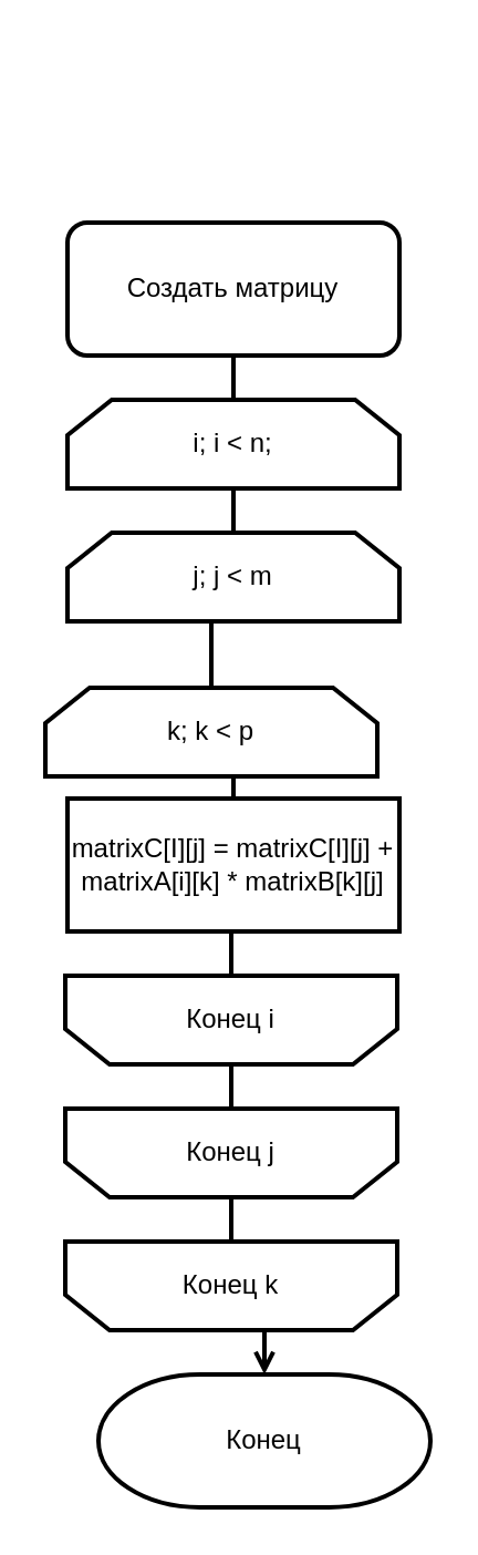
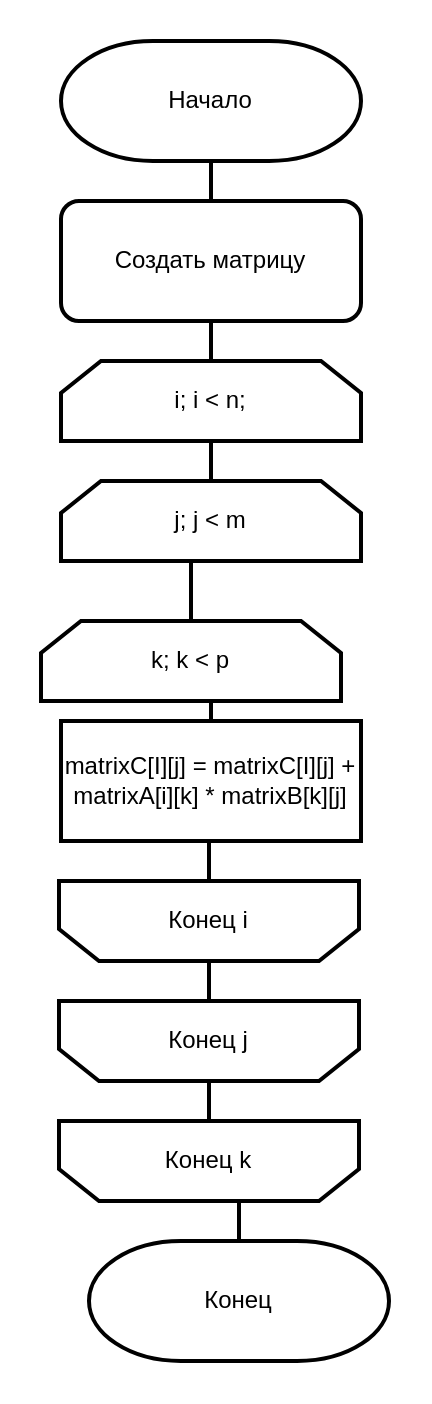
  <mxCell id="0" />
  <mxCell id="1" parent="0" />
+ <mxCell id="2" style="edgeStyle=orthogonalEdgeStyle;rounded=0;orthogonalLoop=1;jettySize=auto;html=1;exitX=0.5;exitY=1;exitDx=0;exitDy=0;exitPerimeter=0;entryX=0.5;entryY=0;entryDx=0;entryDy=0;strokeWidth=2;endArrow=none;endFill=0;" parent="1" source="3" target="5" edge="1"><mxGeometry relative="1" as="geometry" /></mxCell>
+ <mxCell id="3" value="Начало" style="strokeWidth=2;html=1;shape=mxgraph.flowchart.terminator;whiteSpace=wrap;" parent="1" vertex="1"><mxGeometry x="30" y="20" width="150" height="60" as="geometry" /></mxCell>
  <mxCell id="4" style="edgeStyle=orthogonalEdgeStyle;rounded=0;orthogonalLoop=1;jettySize=auto;html=1;exitX=0.5;exitY=1;exitDx=0;exitDy=0;entryX=0.5;entryY=0;entryDx=0;entryDy=0;strokeWidth=2;endArrow=none;endFill=0;" parent="1" source="5" target="7" edge="1"><mxGeometry relative="1" as="geometry" /></mxCell>
  <mxCell id="5" value="Создать матрицу" style="whiteSpace=wrap;html=1;strokeWidth=2;rounded=1;" parent="1" vertex="1"><mxGeometry x="30" y="100" width="150" height="60" as="geometry" /></mxCell>
  <mxCell id="6" style="edgeStyle=orthogonalEdgeStyle;rounded=0;orthogonalLoop=1;jettySize=auto;html=1;exitX=0.5;exitY=1;exitDx=0;exitDy=0;entryX=0.5;entryY=0;entryDx=0;entryDy=0;strokeWidth=2;endArrow=none;endFill=0;" parent="1" source="7" target="9" edge="1"><mxGeometry relative="1" as="geometry" /></mxCell>
  <mxCell id="7" value="i; i &amp;lt; n;" style="shape=loopLimit;whiteSpace=wrap;html=1;strokeWidth=2;" parent="1" vertex="1"><mxGeometry x="30" y="180" width="150" height="40" as="geometry" /></mxCell>
  <mxCell id="8" style="edgeStyle=orthogonalEdgeStyle;rounded=0;orthogonalLoop=1;jettySize=auto;html=1;exitX=0.5;exitY=1;exitDx=0;exitDy=0;entryX=0.5;entryY=0;entryDx=0;entryDy=0;strokeWidth=2;endArrow=none;endFill=0;" parent="1" source="9" target="11" edge="1"><mxGeometry relative="1" as="geometry" /></mxCell>
  <mxCell id="9" value="j; j &amp;lt; m" style="shape=loopLimit;whiteSpace=wrap;html=1;strokeWidth=2;" parent="1" vertex="1"><mxGeometry x="30" y="240" width="150" height="40" as="geometry" /></mxCell>
  <mxCell id="10" style="edgeStyle=orthogonalEdgeStyle;rounded=0;orthogonalLoop=1;jettySize=auto;html=1;exitX=0.5;exitY=1;exitDx=0;exitDy=0;entryX=0.5;entryY=0;entryDx=0;entryDy=0;strokeWidth=2;endArrow=none;endFill=0;" edge="1" parent="1" source="11" target="13"><mxGeometry relative="1" as="geometry" /></mxCell>
  <mxCell id="11" value="k; k &amp;lt; p" style="shape=loopLimit;whiteSpace=wrap;html=1;strokeWidth=2;" parent="1" vertex="1"><mxGeometry x="20" y="310" width="150" height="40" as="geometry" /></mxCell>
  <mxCell id="12" style="edgeStyle=orthogonalEdgeStyle;rounded=0;orthogonalLoop=1;jettySize=auto;html=1;exitX=0.5;exitY=1;exitDx=0;exitDy=0;entryX=0.5;entryY=1;entryDx=0;entryDy=0;strokeWidth=2;endArrow=none;endFill=0;" parent="1" source="13" target="15" edge="1"><mxGeometry relative="1" as="geometry" /></mxCell>
  <mxCell id="13" value="matrixC[I][j] = matrixC[I][j] + matrixA[i][k] * matrixB[k][j]" style="rounded=0;whiteSpace=wrap;html=1;strokeWidth=2;" parent="1" vertex="1"><mxGeometry x="30" y="360" width="150" height="60" as="geometry" /></mxCell>
  <mxCell id="14" style="edgeStyle=orthogonalEdgeStyle;rounded=0;orthogonalLoop=1;jettySize=auto;html=1;exitX=0.5;exitY=0;exitDx=0;exitDy=0;entryX=0.5;entryY=1;entryDx=0;entryDy=0;strokeWidth=2;endArrow=none;endFill=0;" parent="1" source="15" target="17" edge="1"><mxGeometry relative="1" as="geometry" /></mxCell>
  <mxCell id="15" value="Конец i" style="shape=loopLimit;whiteSpace=wrap;html=1;direction=west;strokeWidth=2;" parent="1" vertex="1"><mxGeometry x="29" y="440" width="150" height="40" as="geometry" /></mxCell>
  <mxCell id="16" style="edgeStyle=orthogonalEdgeStyle;rounded=0;orthogonalLoop=1;jettySize=auto;html=1;exitX=0.5;exitY=0;exitDx=0;exitDy=0;entryX=0.5;entryY=1;entryDx=0;entryDy=0;strokeWidth=2;endArrow=none;endFill=0;" parent="1" source="17" target="18" edge="1"><mxGeometry relative="1" as="geometry" /></mxCell>
  <mxCell id="17" value="Конец j" style="shape=loopLimit;whiteSpace=wrap;html=1;direction=west;strokeWidth=2;" parent="1" vertex="1"><mxGeometry x="29" y="500" width="150" height="40" as="geometry" /></mxCell>
  <mxCell id="18" value="Конец k" style="shape=loopLimit;whiteSpace=wrap;html=1;direction=west;strokeWidth=2;" parent="1" vertex="1"><mxGeometry x="29" y="560" width="150" height="40" as="geometry" /></mxCell>
  <mxCell id="19" value="Конец" style="strokeWidth=2;html=1;shape=mxgraph.flowchart.terminator;whiteSpace=wrap;" parent="1" vertex="1"><mxGeometry x="44" y="620" width="150" height="60" as="geometry" /></mxCell>
- <mxCell id="20" style="edgeStyle=orthogonalEdgeStyle;rounded=0;orthogonalLoop=1;jettySize=auto;html=1;exitX=0.5;exitY=0;exitDx=0;exitDy=0;entryX=0.5;entryY=0;entryDx=0;entryDy=0;entryPerimeter=0;strokeWidth=2;endArrow=open;endFill=0;" parent="1" source="18" target="19" edge="1"><mxGeometry relative="1" as="geometry" /></mxCell>
+ <mxCell id="20" style="edgeStyle=orthogonalEdgeStyle;rounded=0;orthogonalLoop=1;jettySize=auto;html=1;exitX=0.5;exitY=0;exitDx=0;exitDy=0;entryX=0.5;entryY=0;entryDx=0;entryDy=0;entryPerimeter=0;strokeWidth=2;endArrow=none;endFill=0;" parent="1" source="18" target="19" edge="1"><mxGeometry relative="1" as="geometry" /></mxCell>
